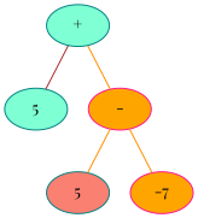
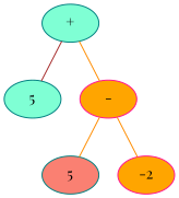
  graph {
    fontname="Playfair Display"
    node [style=filled fillcolor=aquamarine color=teal fontname="Playfair Display"]
    edge [color=darkorange fontname="Playfair Display"]
    n1 [label="+"]
    n2 [label=5]
    n3 [label="-" fillcolor=orange color=deeppink]
    n4 [label=5 fillcolor=salmon]
-   n5 [label=-7 fillcolor=orange color=deeppink]
+   n5 [label=-2 fillcolor=orange color=deeppink]
    n1 -- n2 [color=brown]
    n1 -- n3
    n3 -- n4
    n3 -- n5
  }
